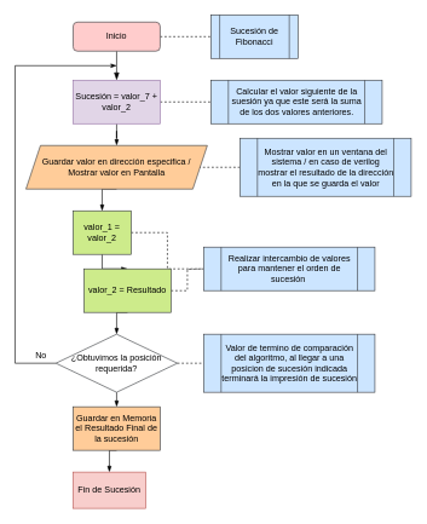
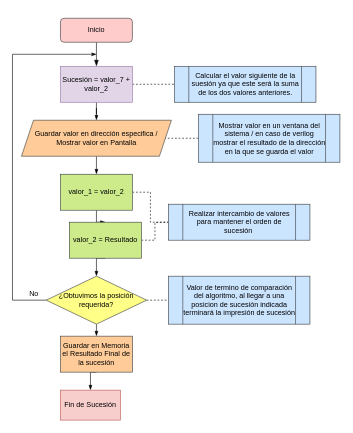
  <mxCell id="0" />
  <mxCell id="1" parent="0" />
  <mxCell id="2" value="" style="rounded=0;html=1;jettySize=auto;orthogonalLoop=1;fontSize=11;endArrow=blockThin;endFill=1;endSize=8;strokeWidth=1;shadow=0;labelBackgroundColor=none;edgeStyle=orthogonalEdgeStyle;entryX=0.5;entryY=0;entryDx=0;entryDy=0;" parent="1" source="4" target="8" edge="1"><mxGeometry relative="1" as="geometry"><mxPoint x="160" y="110" as="targetPoint" /></mxGeometry></mxCell>
- <mxCell id="3" style="edgeStyle=orthogonalEdgeStyle;orthogonalLoop=1;jettySize=auto;html=1;exitX=1;exitY=0.5;exitDx=0;exitDy=0;entryX=0;entryY=0.5;entryDx=0;entryDy=0;rounded=0;dashed=1;endArrow=none;endFill=0;" edge="1" parent="1" source="4" target="5"><mxGeometry relative="1" as="geometry" /></mxCell>
  <mxCell id="4" value="Inicio" style="rounded=1;whiteSpace=wrap;html=1;fontSize=12;glass=0;strokeWidth=1;shadow=0;fillColor=#ffcccc;strokeColor=#36393d;" parent="1" vertex="1"><mxGeometry x="100" y="30" width="120" height="40" as="geometry" /></mxCell>
- <mxCell id="5" value="Sucesión de Fibonacci" style="shape=process;whiteSpace=wrap;html=1;backgroundOutline=1;fillColor=#cce5ff;strokeColor=#36393d;" vertex="1" parent="1"><mxGeometry x="290" y="20" width="120" height="60" as="geometry" /></mxCell>
  <mxCell id="6" style="edgeStyle=orthogonalEdgeStyle;rounded=0;orthogonalLoop=1;jettySize=auto;html=1;exitX=1;exitY=0.5;exitDx=0;exitDy=0;entryX=0;entryY=0.5;entryDx=0;entryDy=0;dashed=1;endArrow=none;endFill=0;" edge="1" parent="1" source="8" target="22"><mxGeometry relative="1" as="geometry" /></mxCell>
  <mxCell id="7" value="" style="edgeStyle=orthogonalEdgeStyle;rounded=0;orthogonalLoop=1;jettySize=auto;html=1;endArrow=blockThin;endFill=1;" edge="1" parent="1" source="8" target="27"><mxGeometry relative="1" as="geometry" /></mxCell>
  <mxCell id="8" value="Sucesión = valor_7 + valor_2" style="rounded=0;whiteSpace=wrap;html=1;fillColor=#e1d5e7;strokeColor=#9673a6;" vertex="1" parent="1"><mxGeometry x="100" y="110" width="120" height="60" as="geometry" /></mxCell>
  <mxCell id="9" style="edgeStyle=orthogonalEdgeStyle;rounded=0;orthogonalLoop=1;jettySize=auto;html=1;exitX=0.5;exitY=1;exitDx=0;exitDy=0;endArrow=blockThin;endFill=1;" edge="1" parent="1" source="11" target="14"><mxGeometry relative="1" as="geometry" /></mxCell>
  <mxCell id="10" style="edgeStyle=orthogonalEdgeStyle;rounded=0;orthogonalLoop=1;jettySize=auto;html=1;exitX=1;exitY=0.5;exitDx=0;exitDy=0;entryX=0;entryY=0.5;entryDx=0;entryDy=0;endArrow=none;endFill=0;dashed=1;" edge="1" parent="1" source="11" target="20"><mxGeometry relative="1" as="geometry" /></mxCell>
- <mxCell id="11" value="valor_1 = valor_2" style="rounded=0;whiteSpace=wrap;html=1;fillColor=#cdeb8b;strokeColor=#36393d;" vertex="1" parent="1"><mxGeometry x="100" y="290" width="80" height="60" as="geometry" /></mxCell>
+ <mxCell id="11" value="valor_1 = valor_2" style="rounded=0;whiteSpace=wrap;html=1;fillColor=#cdeb8b;strokeColor=#36393d;" vertex="1" parent="1"><mxGeometry x="100" y="290" width="120" height="60" as="geometry" /></mxCell>
  <mxCell id="12" style="edgeStyle=orthogonalEdgeStyle;rounded=0;orthogonalLoop=1;jettySize=auto;html=1;exitX=0.5;exitY=1;exitDx=0;exitDy=0;entryX=0.5;entryY=0;entryDx=0;entryDy=0;endArrow=blockThin;endFill=1;" edge="1" parent="1" source="14" target="18"><mxGeometry relative="1" as="geometry" /></mxCell>
  <mxCell id="13" style="edgeStyle=orthogonalEdgeStyle;rounded=0;orthogonalLoop=1;jettySize=auto;html=1;exitX=1;exitY=0.5;exitDx=0;exitDy=0;endArrow=none;endFill=0;dashed=1;" edge="1" parent="1" source="14"><mxGeometry relative="1" as="geometry"><mxPoint x="280" y="370" as="targetPoint" /></mxGeometry></mxCell>
  <mxCell id="14" value="valor_2 = Resultado" style="rounded=0;whiteSpace=wrap;html=1;fillColor=#cdeb8b;strokeColor=#36393d;" vertex="1" parent="1"><mxGeometry x="115" y="370" width="120" height="60" as="geometry" /></mxCell>
  <mxCell id="15" style="edgeStyle=orthogonalEdgeStyle;rounded=0;orthogonalLoop=1;jettySize=auto;html=1;exitX=0;exitY=0.5;exitDx=0;exitDy=0;endArrow=classicThin;endFill=1;" edge="1" parent="1" source="18"><mxGeometry relative="1" as="geometry"><mxPoint x="160" y="90" as="targetPoint" /><Array as="points"><mxPoint x="20" y="500" /><mxPoint x="20" y="90" /></Array></mxGeometry></mxCell>
  <mxCell id="16" style="edgeStyle=orthogonalEdgeStyle;rounded=0;orthogonalLoop=1;jettySize=auto;html=1;exitX=0.5;exitY=1;exitDx=0;exitDy=0;entryX=0.5;entryY=0;entryDx=0;entryDy=0;endArrow=blockThin;endFill=1;" edge="1" parent="1" source="18" target="24"><mxGeometry relative="1" as="geometry"><mxPoint x="160" y="570" as="targetPoint" /></mxGeometry></mxCell>
  <mxCell id="17" style="edgeStyle=orthogonalEdgeStyle;rounded=0;orthogonalLoop=1;jettySize=auto;html=1;exitX=1;exitY=0.5;exitDx=0;exitDy=0;entryX=0;entryY=0.5;entryDx=0;entryDy=0;dashed=1;endArrow=none;endFill=0;" edge="1" parent="1" source="18" target="21"><mxGeometry relative="1" as="geometry" /></mxCell>
- <mxCell id="18" value="¿Obtuvimos la posición requerida?" style="rhombus;whiteSpace=wrap;html=1;fillColor=#ffffff;strokeColor=#36393d;" vertex="1" parent="1"><mxGeometry x="76.25" y="460" width="167.5" height="80" as="geometry" /></mxCell>
+ <mxCell id="18" value="¿Obtuvimos la posición requerida?" style="rhombus;whiteSpace=wrap;html=1;fillColor=#ffff88;strokeColor=#36393d;" vertex="1" parent="1"><mxGeometry x="76.25" y="460" width="167.5" height="80" as="geometry" /></mxCell>
  <mxCell id="19" value="No" style="text;html=1;strokeColor=none;fillColor=none;align=center;verticalAlign=middle;whiteSpace=wrap;rounded=0;" vertex="1" parent="1"><mxGeometry x="36.25" y="480" width="40" height="20" as="geometry" /></mxCell>
  <mxCell id="20" value="Realizar intercambio de valores para mantener el orden de sucesión&amp;nbsp;" style="shape=process;whiteSpace=wrap;html=1;backgroundOutline=1;fillColor=#cce5ff;strokeColor=#36393d;" vertex="1" parent="1"><mxGeometry x="280" y="340" width="236" height="60" as="geometry" /></mxCell>
  <mxCell id="21" value="Valor de termino de comparación del algoritmo, al llegar a una posicion de sucesión indicada terminará la impresión de sucesión" style="shape=process;whiteSpace=wrap;html=1;backgroundOutline=1;fillColor=#cce5ff;strokeColor=#36393d;" vertex="1" parent="1"><mxGeometry x="280" y="460" width="236" height="80" as="geometry" /></mxCell>
  <mxCell id="22" value="Calcular el valor siguiente de la suesión ya que este será la suma de los dos valores anteriores." style="shape=process;whiteSpace=wrap;html=1;backgroundOutline=1;fillColor=#cce5ff;strokeColor=#36393d;" vertex="1" parent="1"><mxGeometry x="290" y="110" width="236" height="60" as="geometry" /></mxCell>
  <mxCell id="23" style="edgeStyle=orthogonalEdgeStyle;rounded=0;orthogonalLoop=1;jettySize=auto;html=1;exitX=0.5;exitY=1;exitDx=0;exitDy=0;entryX=0.5;entryY=0;entryDx=0;entryDy=0;endArrow=blockThin;endFill=1;" edge="1" parent="1" source="24" target="25"><mxGeometry relative="1" as="geometry" /></mxCell>
  <mxCell id="24" value="Guardar en Memoria el Resultado Final de la sucesión" style="rounded=0;whiteSpace=wrap;html=1;fillColor=#ffcc99;strokeColor=#36393d;" vertex="1" parent="1"><mxGeometry x="100" y="560" width="120" height="60" as="geometry" /></mxCell>
  <mxCell id="25" value="Fin de Sucesión" style="rounded=0;whiteSpace=wrap;html=1;fillColor=#f8cecc;strokeColor=#b85450;" vertex="1" parent="1"><mxGeometry x="100" y="650" width="100" height="50" as="geometry" /></mxCell>
  <mxCell id="26" style="edgeStyle=orthogonalEdgeStyle;rounded=0;orthogonalLoop=1;jettySize=auto;html=1;exitX=0.5;exitY=1;exitDx=0;exitDy=0;entryX=0.5;entryY=0;entryDx=0;entryDy=0;endArrow=blockThin;endFill=1;" edge="1" parent="1" source="27" target="11"><mxGeometry relative="1" as="geometry" /></mxCell>
  <mxCell id="27" value="Guardar valor en dirección especifica / Mostrar valor en Pantalla" style="shape=parallelogram;perimeter=parallelogramPerimeter;whiteSpace=wrap;html=1;fixedSize=1;fillColor=#ffcc99;strokeColor=#36393d;" vertex="1" parent="1"><mxGeometry x="35" y="200" width="250" height="60" as="geometry" /></mxCell>
  <mxCell id="28" value="" style="edgeStyle=orthogonalEdgeStyle;rounded=0;orthogonalLoop=1;jettySize=auto;html=1;endArrow=none;endFill=0;dashed=1;" edge="1" parent="1" source="29" target="27"><mxGeometry relative="1" as="geometry" /></mxCell>
  <mxCell id="29" value="Mostrar valor en un ventana del sistema / en caso de verilog mostrar el resultado de la dirección en la que se guarda el valor" style="shape=process;whiteSpace=wrap;html=1;backgroundOutline=1;fillColor=#cce5ff;strokeColor=#36393d;" vertex="1" parent="1"><mxGeometry x="330" y="190" width="236" height="80" as="geometry" /></mxCell>
